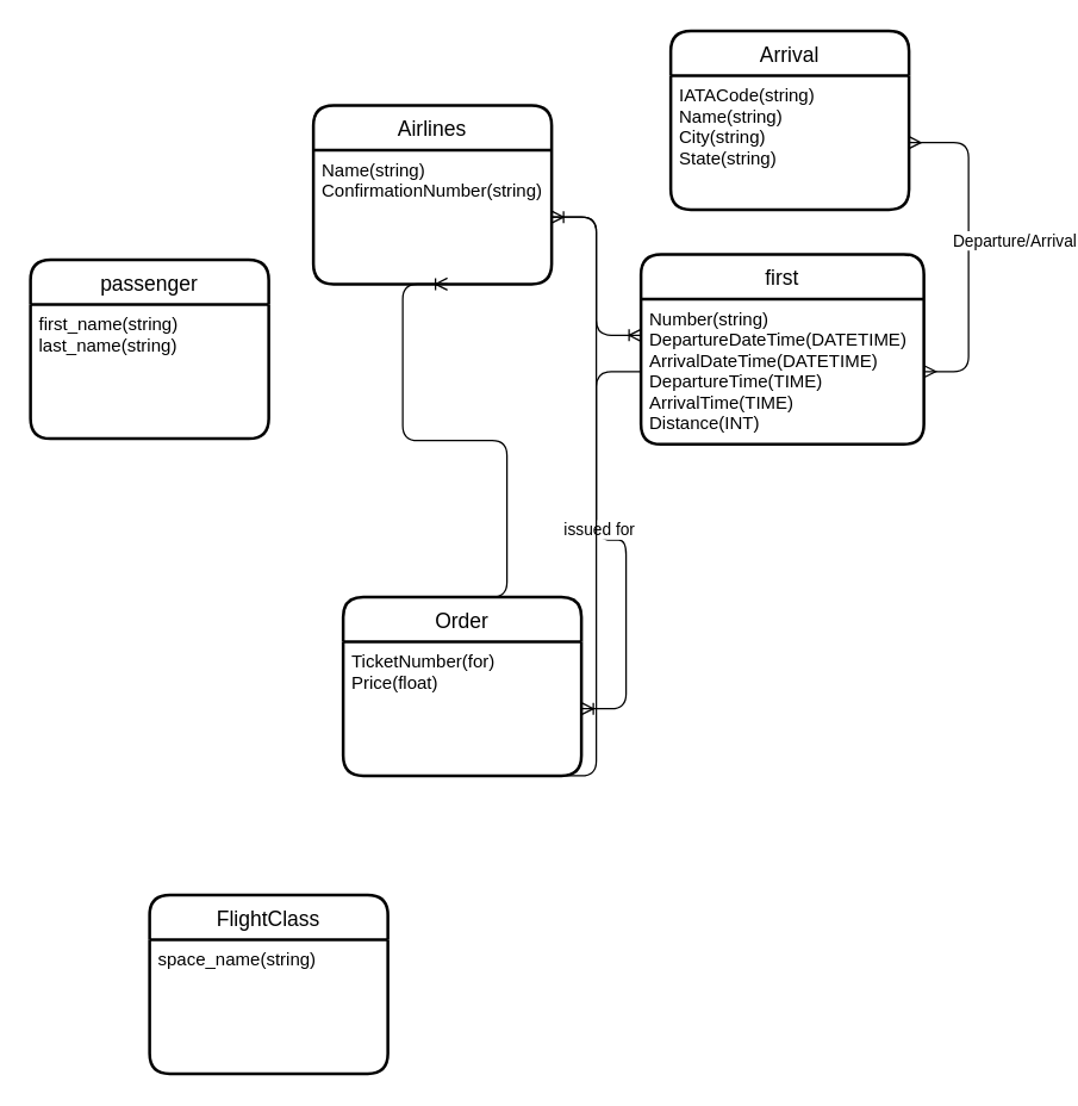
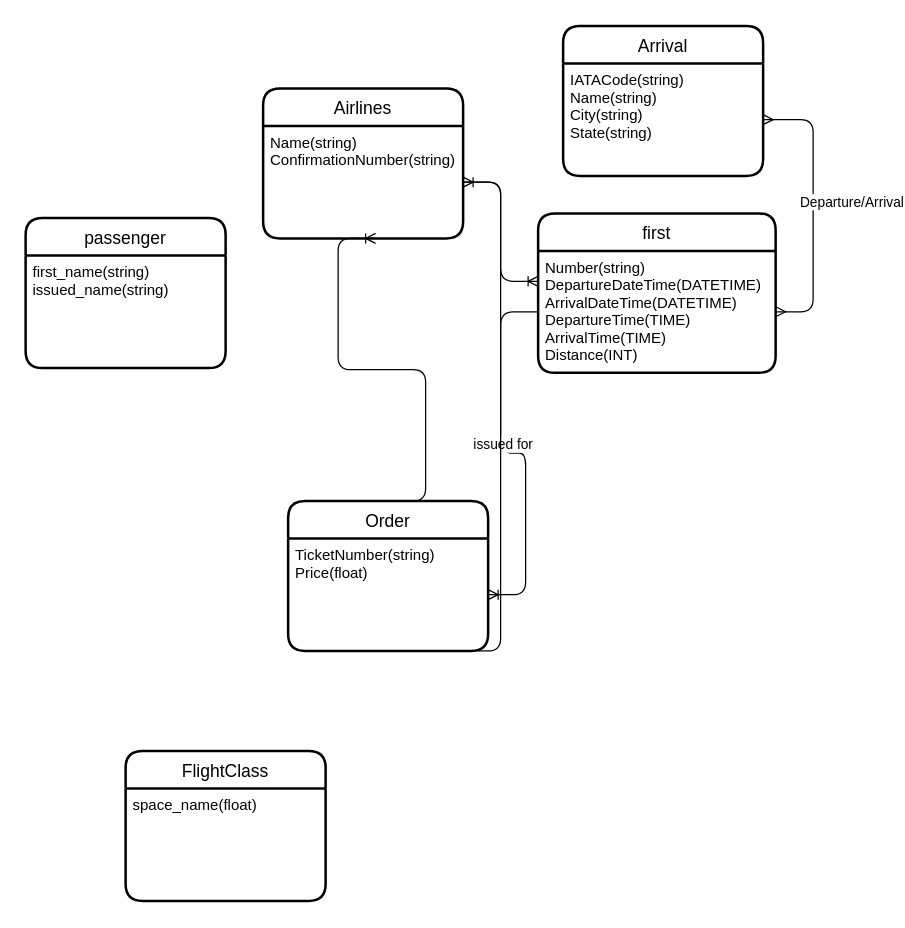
  <mxCell id="0" />
  <mxCell id="1" parent="0" />
  <mxCell id="2" value="passenger" style="swimlane;childLayout=stackLayout;horizontal=1;startSize=30;horizontalStack=0;rounded=1;fontSize=14;fontStyle=0;strokeWidth=2;resizeParent=0;resizeLast=1;shadow=0;dashed=0;align=center;" vertex="1" parent="1"><mxGeometry x="20" y="173.75" width="160" height="120" as="geometry" /></mxCell>
- <mxCell id="3" value="first_name(string)&#10;last_name(string)" style="align=left;strokeColor=none;fillColor=none;spacingLeft=4;fontSize=12;verticalAlign=top;resizable=0;rotatable=0;part=1;" vertex="1" parent="2"><mxGeometry y="30" width="160" height="90" as="geometry" /></mxCell>
+ <mxCell id="3" value="first_name(string)&#10;issued_name(string)" style="align=left;strokeColor=none;fillColor=none;spacingLeft=4;fontSize=12;verticalAlign=top;resizable=0;rotatable=0;part=1;" vertex="1" parent="2"><mxGeometry y="30" width="160" height="90" as="geometry" /></mxCell>
  <mxCell id="4" value="first" style="swimlane;childLayout=stackLayout;horizontal=1;startSize=30;horizontalStack=0;rounded=1;fontSize=14;fontStyle=0;strokeWidth=2;resizeParent=0;resizeLast=1;shadow=0;dashed=0;align=center;" vertex="1" parent="1"><mxGeometry x="430" y="170" width="190" height="127.5" as="geometry" /></mxCell>
  <mxCell id="5" value="Number(string)&#10;DepartureDateTime(DATETIME)&#10;ArrivalDateTime(DATETIME)&#10;DepartureTime(TIME)&#10;ArrivalTime(TIME)&#10;Distance(INT)&#10;" style="align=left;strokeColor=none;fillColor=none;spacingLeft=4;fontSize=12;verticalAlign=top;resizable=0;rotatable=0;part=1;" vertex="1" parent="4"><mxGeometry y="30" width="190" height="97.5" as="geometry" /></mxCell>
  <mxCell id="6" value="Arrival" style="swimlane;childLayout=stackLayout;horizontal=1;startSize=30;horizontalStack=0;rounded=1;fontSize=14;fontStyle=0;strokeWidth=2;resizeParent=0;resizeLast=1;shadow=0;dashed=0;align=center;" vertex="1" parent="1"><mxGeometry x="450" y="20" width="160" height="120" as="geometry" /></mxCell>
  <mxCell id="7" value="IATACode(string)&#10;Name(string)&#10;City(string)&#10;State(string)" style="align=left;strokeColor=none;fillColor=none;spacingLeft=4;fontSize=12;verticalAlign=top;resizable=0;rotatable=0;part=1;" vertex="1" parent="6"><mxGeometry y="30" width="160" height="90" as="geometry" /></mxCell>
  <mxCell id="8" value="" style="edgeStyle=entityRelationEdgeStyle;fontSize=12;html=1;endArrow=ERmany;startArrow=ERmany;" edge="1" parent="1" source="7" target="5"><mxGeometry width="100" height="100" relative="1" as="geometry"><mxPoint x="330" y="380" as="sourcePoint" /><mxPoint x="430" y="280" as="targetPoint" /></mxGeometry></mxCell>
  <mxCell id="9" value="Departure/Arrival" style="edgeLabel;html=1;align=center;verticalAlign=middle;resizable=0;points=[];" vertex="1" connectable="0" parent="8"><mxGeometry x="0.054" y="2" relative="1" as="geometry"><mxPoint x="28" y="-13" as="offset" /></mxGeometry></mxCell>
  <mxCell id="10" value="Order" style="swimlane;childLayout=stackLayout;horizontal=1;startSize=30;horizontalStack=0;rounded=1;fontSize=14;fontStyle=0;strokeWidth=2;resizeParent=0;resizeLast=1;shadow=0;dashed=0;align=center;" vertex="1" parent="1"><mxGeometry x="230" y="400" width="160" height="120" as="geometry" /></mxCell>
- <mxCell id="11" value="TicketNumber(for)&#10;Price(float)&#10;" style="align=left;strokeColor=none;fillColor=none;spacingLeft=4;fontSize=12;verticalAlign=top;resizable=0;rotatable=0;part=1;" vertex="1" parent="10"><mxGeometry y="30" width="160" height="90" as="geometry" /></mxCell>
+ <mxCell id="11" value="TicketNumber(string)&#10;Price(float)&#10;" style="align=left;strokeColor=none;fillColor=none;spacingLeft=4;fontSize=12;verticalAlign=top;resizable=0;rotatable=0;part=1;" vertex="1" parent="10"><mxGeometry y="30" width="160" height="90" as="geometry" /></mxCell>
  <mxCell id="12" value="" style="edgeStyle=entityRelationEdgeStyle;fontSize=12;html=1;endArrow=ERoneToMany;exitX=0;exitY=0.5;exitDx=0;exitDy=0;" edge="1" parent="1" source="5" target="11"><mxGeometry width="100" height="100" relative="1" as="geometry"><mxPoint x="390" y="256" as="sourcePoint" /><mxPoint x="430" y="330" as="targetPoint" /></mxGeometry></mxCell>
  <mxCell id="13" value="issued for" style="edgeLabel;html=1;align=center;verticalAlign=middle;resizable=0;points=[];" vertex="1" connectable="0" parent="12"><mxGeometry x="-0.051" y="-1" relative="1" as="geometry"><mxPoint y="-8" as="offset" /></mxGeometry></mxCell>
  <mxCell id="14" value="Airlines" style="swimlane;childLayout=stackLayout;horizontal=1;startSize=30;horizontalStack=0;rounded=1;fontSize=14;fontStyle=0;strokeWidth=2;resizeParent=0;resizeLast=1;shadow=0;dashed=0;align=center;" vertex="1" parent="1"><mxGeometry x="210" y="70" width="160" height="120" as="geometry" /></mxCell>
  <mxCell id="15" value="Name(string)&#10;ConfirmationNumber(string)" style="align=left;strokeColor=none;fillColor=none;spacingLeft=4;fontSize=12;verticalAlign=top;resizable=0;rotatable=0;part=1;" vertex="1" parent="14"><mxGeometry y="30" width="160" height="90" as="geometry" /></mxCell>
  <mxCell id="16" value="" style="edgeStyle=entityRelationEdgeStyle;fontSize=12;html=1;endArrow=ERoneToMany;entryX=0;entryY=0.25;entryDx=0;entryDy=0;" edge="1" parent="1" source="15" target="5"><mxGeometry width="100" height="100" relative="1" as="geometry"><mxPoint x="330" y="330" as="sourcePoint" /><mxPoint x="430" y="230" as="targetPoint" /></mxGeometry></mxCell>
  <mxCell id="17" value="" style="edgeStyle=entityRelationEdgeStyle;fontSize=12;html=1;endArrow=ERoneToMany;exitX=0.5;exitY=0;exitDx=0;exitDy=0;" edge="1" parent="1" source="10"><mxGeometry width="100" height="100" relative="1" as="geometry"><mxPoint x="330" y="330" as="sourcePoint" /><mxPoint x="300" y="190" as="targetPoint" /></mxGeometry></mxCell>
  <mxCell id="18" value="FlightClass" style="swimlane;childLayout=stackLayout;horizontal=1;startSize=30;horizontalStack=0;rounded=1;fontSize=14;fontStyle=0;strokeWidth=2;resizeParent=0;resizeLast=1;shadow=0;dashed=0;align=center;" vertex="1" parent="1"><mxGeometry x="100" y="600" width="160" height="120" as="geometry" /></mxCell>
- <mxCell id="19" value="space_name(string)" style="align=left;strokeColor=none;fillColor=none;spacingLeft=4;fontSize=12;verticalAlign=top;resizable=0;rotatable=0;part=1;" vertex="1" parent="18"><mxGeometry y="30" width="160" height="90" as="geometry" /></mxCell>
+ <mxCell id="19" value="space_name(float)" style="align=left;strokeColor=none;fillColor=none;spacingLeft=4;fontSize=12;verticalAlign=top;resizable=0;rotatable=0;part=1;" vertex="1" parent="18"><mxGeometry y="30" width="160" height="90" as="geometry" /></mxCell>
  <mxCell id="20" value="" style="edgeStyle=entityRelationEdgeStyle;fontSize=12;html=1;endArrow=ERoneToMany;exitX=0.5;exitY=1;exitDx=0;exitDy=0;" edge="1" parent="1" source="11" target="15"><mxGeometry width="100" height="100" relative="1" as="geometry"><mxPoint x="330" y="530" as="sourcePoint" /><mxPoint x="430" y="430" as="targetPoint" /></mxGeometry></mxCell>
